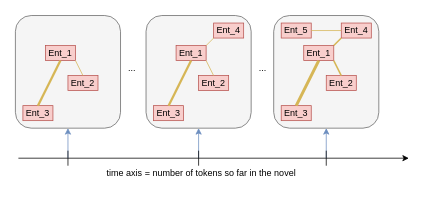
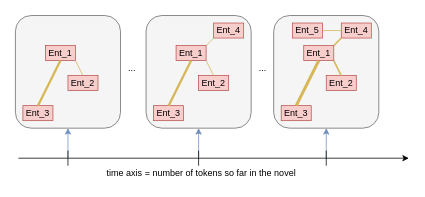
  <mxCell id="0" />
  <mxCell id="1" parent="0" />
  <mxCell id="2" value="" style="endArrow=classic;html=1;" edge="1" parent="1"><mxGeometry width="50" height="50" relative="1" as="geometry"><mxPoint x="24" y="210" as="sourcePoint" /><mxPoint x="544" y="210" as="targetPoint" /></mxGeometry></mxCell>
  <mxCell id="3" value="time axis = number of tokens so far in the novel&amp;nbsp;" style="text;html=1;align=center;verticalAlign=middle;resizable=0;points=[];autosize=1;" vertex="1" parent="1"><mxGeometry x="134" y="220" width="270" height="20" as="geometry" /></mxCell>
  <mxCell id="4" value="" style="rounded=1;whiteSpace=wrap;html=1;fillColor=#f5f5f5;strokeColor=#666666;fontColor=#333333;" vertex="1" parent="1"><mxGeometry x="20" y="20" width="140" height="150" as="geometry" /></mxCell>
  <mxCell id="5" value="" style="endArrow=classic;html=1;fillColor=#dae8fc;strokeColor=#6c8ebf;" edge="1" parent="1" target="4"><mxGeometry width="50" height="50" relative="1" as="geometry"><mxPoint x="90" y="210" as="sourcePoint" /><mxPoint x="490" y="10" as="targetPoint" /></mxGeometry></mxCell>
  <mxCell id="6" value="" style="endArrow=none;html=1;" edge="1" parent="1"><mxGeometry width="50" height="50" relative="1" as="geometry"><mxPoint x="90" y="220" as="sourcePoint" /><mxPoint x="90" y="200" as="targetPoint" /></mxGeometry></mxCell>
  <mxCell id="7" value="Ent_1" style="rounded=0;whiteSpace=wrap;html=1;fillColor=#f8cecc;strokeColor=#b85450;" vertex="1" parent="1"><mxGeometry x="60" y="60" width="40" height="20" as="geometry" /></mxCell>
  <mxCell id="8" value="Ent_2" style="rounded=0;whiteSpace=wrap;html=1;fillColor=#f8cecc;strokeColor=#b85450;" vertex="1" parent="1"><mxGeometry x="90" y="100" width="40" height="20" as="geometry" /></mxCell>
  <mxCell id="9" value="Ent_3" style="rounded=0;whiteSpace=wrap;html=1;fillColor=#f8cecc;strokeColor=#b85450;" vertex="1" parent="1"><mxGeometry x="30" y="140" width="40" height="20" as="geometry" /></mxCell>
  <mxCell id="10" value="" style="endArrow=none;html=1;exitX=0.5;exitY=0;exitDx=0;exitDy=0;entryX=0.5;entryY=1;entryDx=0;entryDy=0;fillColor=#fff2cc;strokeColor=#d6b656;strokeWidth=3;" edge="1" parent="1" source="9" target="7"><mxGeometry width="50" height="50" relative="1" as="geometry"><mxPoint x="180" y="160" as="sourcePoint" /><mxPoint x="230" y="110" as="targetPoint" /></mxGeometry></mxCell>
  <mxCell id="11" value="" style="endArrow=none;html=1;strokeWidth=1;exitX=0.5;exitY=0;exitDx=0;exitDy=0;fillColor=#fff2cc;strokeColor=#d6b656;entryX=1;entryY=1;entryDx=0;entryDy=0;" edge="1" parent="1" source="8" target="7"><mxGeometry width="50" height="50" relative="1" as="geometry"><mxPoint x="180" y="160" as="sourcePoint" /><mxPoint x="90" y="70" as="targetPoint" /></mxGeometry></mxCell>
  <mxCell id="12" value="" style="rounded=1;whiteSpace=wrap;html=1;fillColor=#f5f5f5;strokeColor=#666666;fontColor=#333333;" vertex="1" parent="1"><mxGeometry x="194" y="20" width="140" height="150" as="geometry" /></mxCell>
  <mxCell id="13" value="" style="endArrow=classic;html=1;fillColor=#dae8fc;strokeColor=#6c8ebf;" edge="1" parent="1" target="12"><mxGeometry width="50" height="50" relative="1" as="geometry"><mxPoint x="264" y="210" as="sourcePoint" /><mxPoint x="664" y="10" as="targetPoint" /></mxGeometry></mxCell>
  <mxCell id="14" value="" style="endArrow=none;html=1;" edge="1" parent="1"><mxGeometry width="50" height="50" relative="1" as="geometry"><mxPoint x="264" y="220" as="sourcePoint" /><mxPoint x="264" y="200" as="targetPoint" /></mxGeometry></mxCell>
  <mxCell id="15" value="Ent_1" style="rounded=0;whiteSpace=wrap;html=1;fillColor=#f8cecc;strokeColor=#b85450;" vertex="1" parent="1"><mxGeometry x="234" y="60" width="40" height="20" as="geometry" /></mxCell>
  <mxCell id="16" value="Ent_2" style="rounded=0;whiteSpace=wrap;html=1;fillColor=#f8cecc;strokeColor=#b85450;" vertex="1" parent="1"><mxGeometry x="264" y="100" width="40" height="20" as="geometry" /></mxCell>
  <mxCell id="17" value="Ent_3" style="rounded=0;whiteSpace=wrap;html=1;fillColor=#f8cecc;strokeColor=#b85450;" vertex="1" parent="1"><mxGeometry x="204" y="140" width="40" height="20" as="geometry" /></mxCell>
  <mxCell id="18" value="" style="endArrow=none;html=1;exitX=0.5;exitY=0;exitDx=0;exitDy=0;entryX=0.5;entryY=1;entryDx=0;entryDy=0;fillColor=#fff2cc;strokeColor=#d6b656;strokeWidth=3;" edge="1" parent="1" source="17" target="15"><mxGeometry width="50" height="50" relative="1" as="geometry"><mxPoint x="354" y="160" as="sourcePoint" /><mxPoint x="404" y="110" as="targetPoint" /></mxGeometry></mxCell>
  <mxCell id="19" value="" style="endArrow=none;html=1;strokeWidth=1;exitX=0.5;exitY=0;exitDx=0;exitDy=0;fillColor=#fff2cc;strokeColor=#d6b656;entryX=1;entryY=1;entryDx=0;entryDy=0;" edge="1" parent="1" source="16" target="15"><mxGeometry width="50" height="50" relative="1" as="geometry"><mxPoint x="354" y="160" as="sourcePoint" /><mxPoint x="264" y="70" as="targetPoint" /></mxGeometry></mxCell>
  <mxCell id="20" value="Ent_4" style="rounded=0;whiteSpace=wrap;html=1;fillColor=#f8cecc;strokeColor=#b85450;" vertex="1" parent="1"><mxGeometry x="284" y="30" width="40" height="20" as="geometry" /></mxCell>
  <mxCell id="21" value="" style="endArrow=none;html=1;strokeWidth=1;exitX=1;exitY=0;exitDx=0;exitDy=0;fillColor=#fff2cc;strokeColor=#d6b656;entryX=0;entryY=1;entryDx=0;entryDy=0;" edge="1" parent="1" source="15" target="20"><mxGeometry width="50" height="50" relative="1" as="geometry"><mxPoint x="294" y="110" as="sourcePoint" /><mxPoint x="284" y="90" as="targetPoint" /></mxGeometry></mxCell>
  <mxCell id="22" value="..." style="text;html=1;align=center;verticalAlign=middle;resizable=0;points=[];autosize=1;" vertex="1" parent="1"><mxGeometry x="160" y="80" width="30" height="20" as="geometry" /></mxCell>
  <mxCell id="23" value="..." style="text;html=1;align=center;verticalAlign=middle;resizable=0;points=[];autosize=1;" vertex="1" parent="1"><mxGeometry x="334" y="80" width="30" height="20" as="geometry" /></mxCell>
  <mxCell id="24" value="" style="rounded=1;whiteSpace=wrap;html=1;fillColor=#f5f5f5;strokeColor=#666666;fontColor=#333333;" vertex="1" parent="1"><mxGeometry x="364" y="20" width="140" height="150" as="geometry" /></mxCell>
  <mxCell id="25" value="" style="endArrow=classic;html=1;fillColor=#dae8fc;strokeColor=#6c8ebf;" edge="1" parent="1" target="24"><mxGeometry width="50" height="50" relative="1" as="geometry"><mxPoint x="434" y="210" as="sourcePoint" /><mxPoint x="834" y="10" as="targetPoint" /></mxGeometry></mxCell>
  <mxCell id="26" value="" style="endArrow=none;html=1;" edge="1" parent="1"><mxGeometry width="50" height="50" relative="1" as="geometry"><mxPoint x="434" y="220" as="sourcePoint" /><mxPoint x="434" y="200" as="targetPoint" /></mxGeometry></mxCell>
  <mxCell id="27" value="Ent_1" style="rounded=0;whiteSpace=wrap;html=1;fillColor=#f8cecc;strokeColor=#b85450;" vertex="1" parent="1"><mxGeometry x="404" y="60" width="40" height="20" as="geometry" /></mxCell>
  <mxCell id="28" value="Ent_2" style="rounded=0;whiteSpace=wrap;html=1;fillColor=#f8cecc;strokeColor=#b85450;" vertex="1" parent="1"><mxGeometry x="434" y="100" width="40" height="20" as="geometry" /></mxCell>
  <mxCell id="29" value="Ent_3" style="rounded=0;whiteSpace=wrap;html=1;fillColor=#f8cecc;strokeColor=#b85450;" vertex="1" parent="1"><mxGeometry x="374" y="140" width="40" height="20" as="geometry" /></mxCell>
  <mxCell id="30" value="" style="endArrow=none;html=1;exitX=0.5;exitY=0;exitDx=0;exitDy=0;entryX=0.5;entryY=1;entryDx=0;entryDy=0;fillColor=#fff2cc;strokeColor=#d6b656;strokeWidth=4;" edge="1" parent="1" source="29" target="27"><mxGeometry width="50" height="50" relative="1" as="geometry"><mxPoint x="524" y="160" as="sourcePoint" /><mxPoint x="574" y="110" as="targetPoint" /></mxGeometry></mxCell>
  <mxCell id="31" value="" style="endArrow=none;html=1;strokeWidth=2;exitX=0.5;exitY=0;exitDx=0;exitDy=0;fillColor=#fff2cc;strokeColor=#d6b656;entryX=1;entryY=1;entryDx=0;entryDy=0;" edge="1" parent="1" source="28" target="27"><mxGeometry width="50" height="50" relative="1" as="geometry"><mxPoint x="524" y="160" as="sourcePoint" /><mxPoint x="434" y="70" as="targetPoint" /></mxGeometry></mxCell>
  <mxCell id="32" value="Ent_4" style="rounded=0;whiteSpace=wrap;html=1;fillColor=#f8cecc;strokeColor=#b85450;" vertex="1" parent="1"><mxGeometry x="454" y="30" width="40" height="20" as="geometry" /></mxCell>
  <mxCell id="33" value="" style="endArrow=none;html=1;strokeWidth=2;exitX=1;exitY=0;exitDx=0;exitDy=0;fillColor=#fff2cc;strokeColor=#d6b656;entryX=0;entryY=1;entryDx=0;entryDy=0;" edge="1" parent="1" source="27" target="32"><mxGeometry width="50" height="50" relative="1" as="geometry"><mxPoint x="464" y="110" as="sourcePoint" /><mxPoint x="454" y="90" as="targetPoint" /></mxGeometry></mxCell>
- <mxCell id="34" value="Ent_5" style="rounded=0;whiteSpace=wrap;html=1;fillColor=#f8cecc;strokeColor=#b85450;" vertex="1" parent="1"><mxGeometry x="374" y="30" width="40" height="20" as="geometry" /></mxCell>
+ <mxCell id="34" value="Ent_5" style="rounded=0;whiteSpace=wrap;html=1;fillColor=#f8cecc;strokeColor=#b85450;" vertex="1" parent="1"><mxGeometry x="389" y="30" width="40" height="20" as="geometry" /></mxCell>
  <mxCell id="35" value="" style="endArrow=none;html=1;strokeWidth=1;exitX=1;exitY=0.5;exitDx=0;exitDy=0;fillColor=#fff2cc;strokeColor=#d6b656;entryX=0;entryY=0.5;entryDx=0;entryDy=0;" edge="1" parent="1" source="34" target="32"><mxGeometry width="50" height="50" relative="1" as="geometry"><mxPoint x="454" y="70" as="sourcePoint" /><mxPoint x="464" y="60" as="targetPoint" /></mxGeometry></mxCell>
